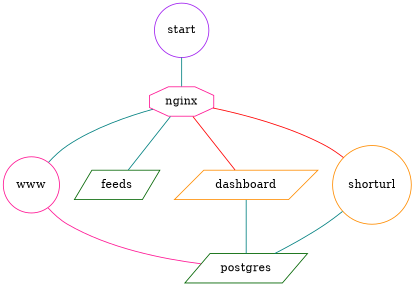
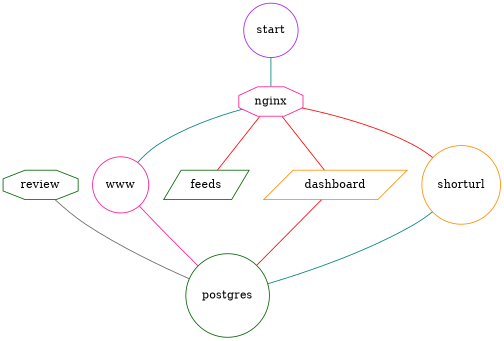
  graph {
    node [color=darkgreen shape=circle]
    edge [color=teal]
    nginx [color=deeppink shape=octagon]
    www [color=deeppink]
    feeds [shape=parallelogram]
    dashboard [color=darkorange shape=parallelogram]
+   review [shape=octagon]
    shorturl [color=darkorange]
-   postgres [shape=parallelogram]
+   postgres
    start [color=purple]
    subgraph sub_1 {
      nginx
      www
      feeds
      dashboard
+     review
      shorturl
      postgres
    }
    nginx -- www
-   nginx -- feeds
+   nginx -- feeds [color=red]
    nginx -- dashboard [color=red]
    nginx -- shorturl [color=red]
    www -- postgres [color=deeppink]
-   dashboard -- postgres
+   dashboard -- postgres [color=red]
+   review -- postgres [color=gray40]
    shorturl -- postgres
    start -- nginx
  }
